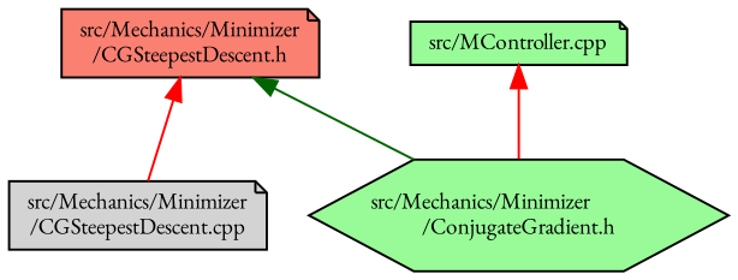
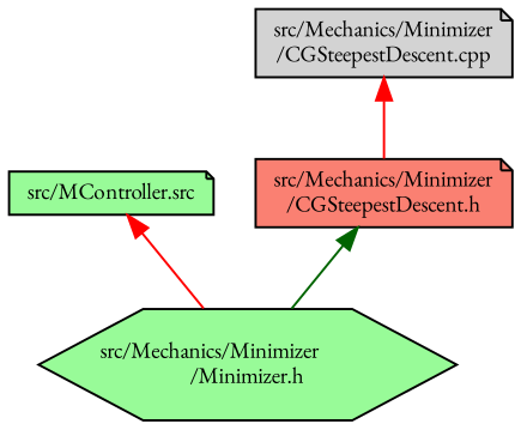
  digraph {
    fontname="EB Garamond"
    node [color=black fillcolor=palegreen fontname="EB Garamond" fontsize=10 shape=note style=filled]
    edge [color=red dir=back fontname="EB Garamond" fontsize=10 labelfontname=Helvetica labelfontsize=10 style=solid]
    n1 [fillcolor=salmon fontcolor=black height=0.2 label="src/Mechanics/Minimizer\l/CGSteepestDescent.h" width=0.4]
    n2 [fillcolor=lightgrey height=0.2 label="src/Mechanics/Minimizer\l/CGSteepestDescent.cpp" width=0.4]
-   n3 [height=0.2 label="src/Mechanics/Minimizer\l/ConjugateGradient.h" shape=hexagon width=0.4]
-   n4 [height=0.2 label="src/MController.cpp" width=0.4]
-   n1 -> n2
+   n3 [height=0.2 label="src/Mechanics/Minimizer\l/Minimizer.h" shape=hexagon width=0.4]
+   n4 [height=0.2 label="src/MController.src" width=0.4]
+   n2 -> n1
    n1 -> n3 [color=darkgreen]
    n4 -> n3
  }
